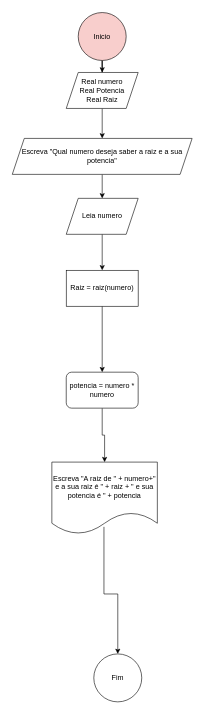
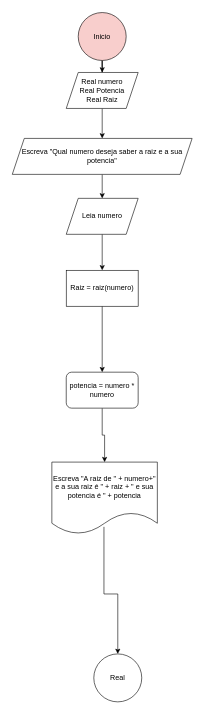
  <mxCell id="0" />
  <mxCell id="1" parent="0" />
  <mxCell id="2" style="edgeStyle=orthogonalEdgeStyle;rounded=0;orthogonalLoop=1;jettySize=auto;html=1;" edge="1" parent="1" source="3" target="6"><mxGeometry relative="1" as="geometry" /></mxCell>
  <mxCell id="3" value="Inicio" style="ellipse;whiteSpace=wrap;html=1;aspect=fixed;fillColor=#f8cecc;" vertex="1" parent="1"><mxGeometry x="130" y="20" width="80" height="80" as="geometry" /></mxCell>
- <mxCell id="4" value="Fim" style="ellipse;whiteSpace=wrap;html=1;aspect=fixed;" vertex="1" parent="1"><mxGeometry x="156" y="1090" width="80" height="80" as="geometry" /></mxCell>
+ <mxCell id="4" value="Real" style="ellipse;whiteSpace=wrap;html=1;aspect=fixed;" vertex="1" parent="1"><mxGeometry x="156" y="1090" width="80" height="80" as="geometry" /></mxCell>
  <mxCell id="5" style="edgeStyle=orthogonalEdgeStyle;rounded=0;orthogonalLoop=1;jettySize=auto;html=1;entryX=0.5;entryY=0;entryDx=0;entryDy=0;" edge="1" parent="1" source="6" target="8"><mxGeometry relative="1" as="geometry" /></mxCell>
  <mxCell id="6" value="Real numero&lt;div&gt;Real Potencia&lt;/div&gt;&lt;div&gt;Real Raiz&lt;/div&gt;" style="shape=parallelogram;perimeter=parallelogramPerimeter;whiteSpace=wrap;html=1;fixedSize=1;" vertex="1" parent="1"><mxGeometry x="110" y="120" width="120" height="60" as="geometry" /></mxCell>
  <mxCell id="7" style="edgeStyle=orthogonalEdgeStyle;rounded=0;orthogonalLoop=1;jettySize=auto;html=1;entryX=0.5;entryY=0;entryDx=0;entryDy=0;" edge="1" parent="1" source="8" target="10"><mxGeometry relative="1" as="geometry" /></mxCell>
  <mxCell id="8" value="Escreva &quot;Qual numero deseja saber a raiz e a sua potencia&quot;" style="shape=parallelogram;perimeter=parallelogramPerimeter;whiteSpace=wrap;html=1;fixedSize=1;" vertex="1" parent="1"><mxGeometry x="20" y="230" width="300" height="60" as="geometry" /></mxCell>
  <mxCell id="9" style="edgeStyle=orthogonalEdgeStyle;rounded=0;orthogonalLoop=1;jettySize=auto;html=1;" edge="1" parent="1" source="10" target="12"><mxGeometry relative="1" as="geometry" /></mxCell>
  <mxCell id="10" value="Leia numero" style="shape=parallelogram;perimeter=parallelogramPerimeter;whiteSpace=wrap;html=1;fixedSize=1;" vertex="1" parent="1"><mxGeometry x="110" y="330" width="120" height="60" as="geometry" /></mxCell>
  <mxCell id="11" style="edgeStyle=orthogonalEdgeStyle;rounded=0;orthogonalLoop=1;jettySize=auto;html=1;" edge="1" parent="1" source="12" target="14"><mxGeometry relative="1" as="geometry" /></mxCell>
  <mxCell id="12" value="&lt;div style=&quot;text-align: start;&quot;&gt;&lt;span style=&quot;background-color: initial;&quot;&gt;Raiz = raiz(numero)&lt;/span&gt;&lt;/div&gt;" style="rounded=0;whiteSpace=wrap;html=1;" vertex="1" parent="1"><mxGeometry x="110" y="450" width="120" height="60" as="geometry" /></mxCell>
  <mxCell id="13" style="edgeStyle=orthogonalEdgeStyle;rounded=0;orthogonalLoop=1;jettySize=auto;html=1;entryX=0.5;entryY=0;entryDx=0;entryDy=0;" edge="1" parent="1" source="14" target="16"><mxGeometry relative="1" as="geometry" /></mxCell>
  <mxCell id="14" value="potencia = numero * numero" style="whiteSpace=wrap;html=1;rounded=1;" vertex="1" parent="1"><mxGeometry x="110" y="620" width="120" height="60" as="geometry" /></mxCell>
  <mxCell id="15" style="edgeStyle=orthogonalEdgeStyle;rounded=0;orthogonalLoop=1;jettySize=auto;html=1;entryX=0.5;entryY=0;entryDx=0;entryDy=0;exitX=0.494;exitY=0.9;exitDx=0;exitDy=0;exitPerimeter=0;" edge="1" parent="1" source="16" target="4"><mxGeometry relative="1" as="geometry" /></mxCell>
  <mxCell id="16" value="Escreva &quot;A raiz de &quot; + numero+&quot; e a sua raiz é &quot; + raiz + &quot; e sua potencia é &quot; + potencia" style="shape=document;whiteSpace=wrap;html=1;boundedLbl=1;" vertex="1" parent="1"><mxGeometry x="86" y="770" width="176" height="120" as="geometry" /></mxCell>
